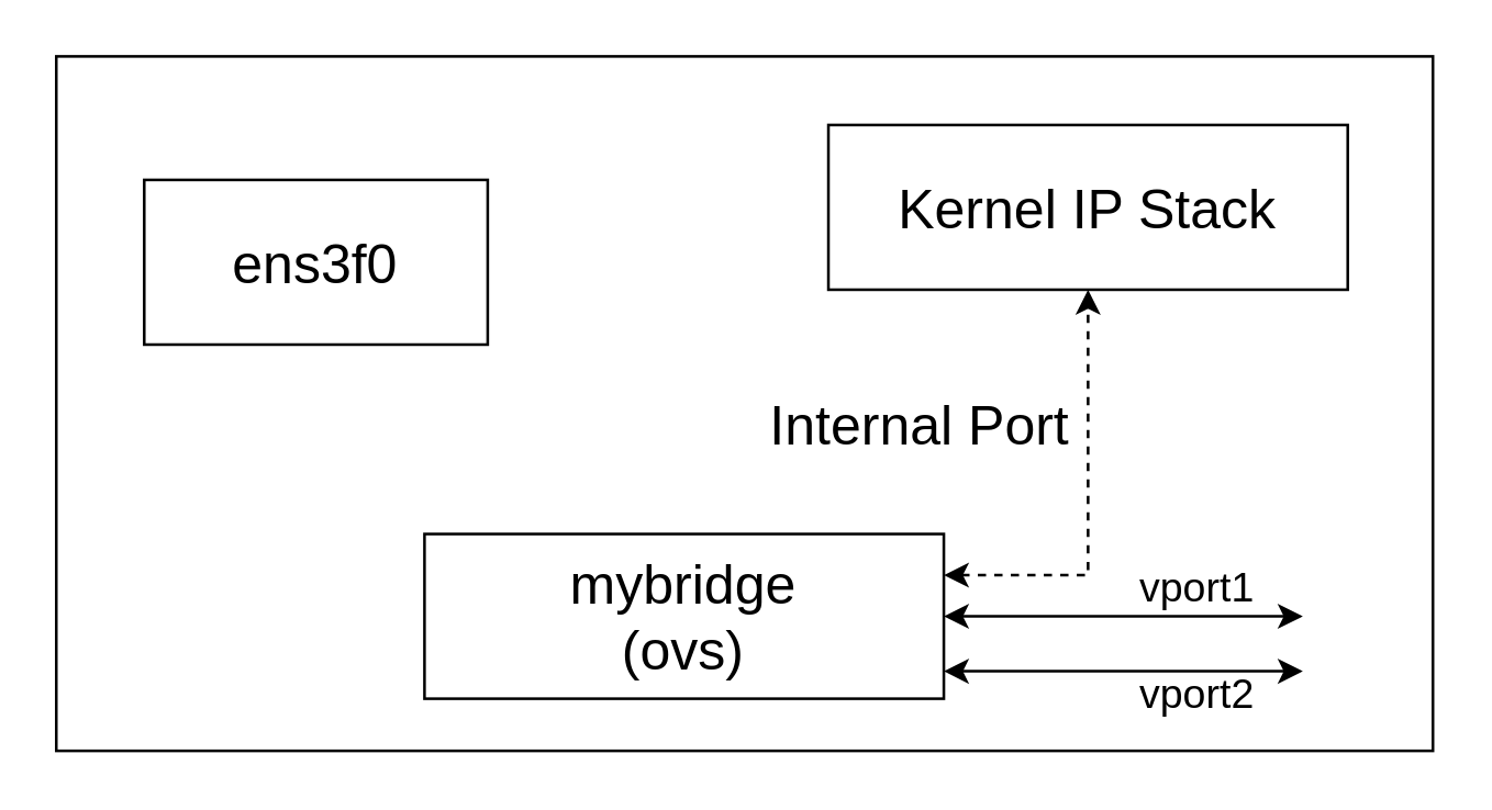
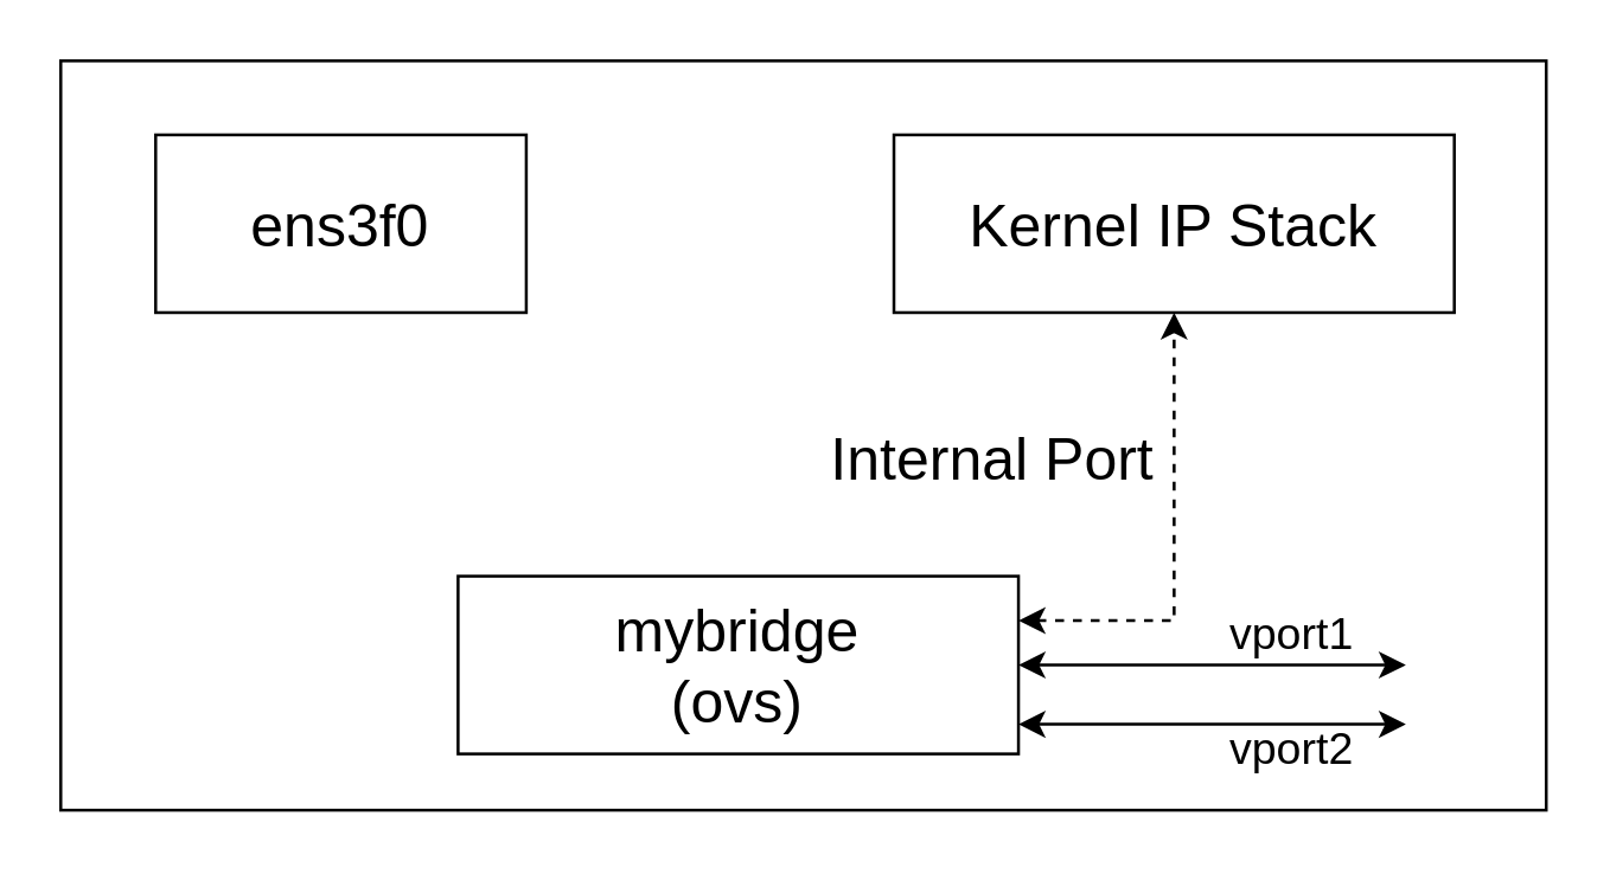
  <mxCell id="0" />
  <mxCell id="1" parent="0" />
  <mxCell id="2" value="" style="rounded=0;whiteSpace=wrap;html=1;" vertex="1" parent="1"><mxGeometry x="20" y="20" width="501" height="253" as="geometry" /></mxCell>
- <mxCell id="3" value="&lt;span style=&quot;font-size: 20px&quot;&gt;ens3f0&lt;/span&gt;" style="rounded=0;whiteSpace=wrap;html=1;" vertex="1" parent="1"><mxGeometry x="52" y="65" width="125" height="60" as="geometry" /></mxCell>
+ <mxCell id="3" value="&lt;span style=&quot;font-size: 20px&quot;&gt;ens3f0&lt;/span&gt;" style="rounded=0;whiteSpace=wrap;html=1;" vertex="1" parent="1"><mxGeometry x="52" y="45" width="125" height="60" as="geometry" /></mxCell>
  <mxCell id="4" value="&lt;span style=&quot;font-size: 20px&quot;&gt;Kernel IP Stack&lt;/span&gt;" style="rounded=0;whiteSpace=wrap;html=1;" vertex="1" parent="1"><mxGeometry x="301" y="45" width="189" height="60" as="geometry" /></mxCell>
  <mxCell id="5" style="edgeStyle=orthogonalEdgeStyle;rounded=0;orthogonalLoop=1;jettySize=auto;html=1;entryX=0.5;entryY=1;entryDx=0;entryDy=0;startArrow=classic;startFill=1;exitX=1;exitY=0.25;exitDx=0;exitDy=0;dashed=1;" edge="1" parent="1" source="7" target="4"><mxGeometry relative="1" as="geometry" /></mxCell>
  <mxCell id="6" style="edgeStyle=orthogonalEdgeStyle;rounded=0;orthogonalLoop=1;jettySize=auto;html=1;fontSize=20;startArrow=classic;startFill=1;" edge="1" parent="1" source="7"><mxGeometry relative="1" as="geometry"><mxPoint x="473.655" y="224" as="targetPoint" /></mxGeometry></mxCell>
  <mxCell id="7" value="&lt;span style=&quot;font-size: 20px&quot;&gt;mybridge&lt;br&gt;(ovs)&lt;br&gt;&lt;/span&gt;" style="rounded=0;whiteSpace=wrap;html=1;" vertex="1" parent="1"><mxGeometry x="154" y="194" width="189" height="60" as="geometry" /></mxCell>
  <mxCell id="8" value="&lt;font style=&quot;font-size: 20px&quot;&gt;Internal Port&lt;/font&gt;" style="text;html=1;strokeColor=none;fillColor=none;align=center;verticalAlign=middle;whiteSpace=wrap;rounded=0;" vertex="1" parent="1"><mxGeometry x="269" y="139" width="131" height="30" as="geometry" /></mxCell>
  <mxCell id="9" style="edgeStyle=orthogonalEdgeStyle;rounded=0;orthogonalLoop=1;jettySize=auto;html=1;fontSize=20;startArrow=classic;startFill=1;" edge="1" parent="1"><mxGeometry relative="1" as="geometry"><mxPoint x="473.655" y="244" as="targetPoint" /><mxPoint x="343" y="244" as="sourcePoint" /></mxGeometry></mxCell>
  <mxCell id="10" value="&lt;font style=&quot;font-size: 15px&quot;&gt;vport1&lt;/font&gt;" style="text;html=1;strokeColor=none;fillColor=none;align=center;verticalAlign=middle;whiteSpace=wrap;rounded=0;" vertex="1" parent="1"><mxGeometry x="413" y="205" width="45" height="16" as="geometry" /></mxCell>
  <mxCell id="11" value="&lt;font style=&quot;font-size: 15px&quot;&gt;vport2&lt;/font&gt;" style="text;html=1;strokeColor=none;fillColor=none;align=center;verticalAlign=middle;whiteSpace=wrap;rounded=0;" vertex="1" parent="1"><mxGeometry x="413" y="244" width="45" height="16" as="geometry" /></mxCell>
